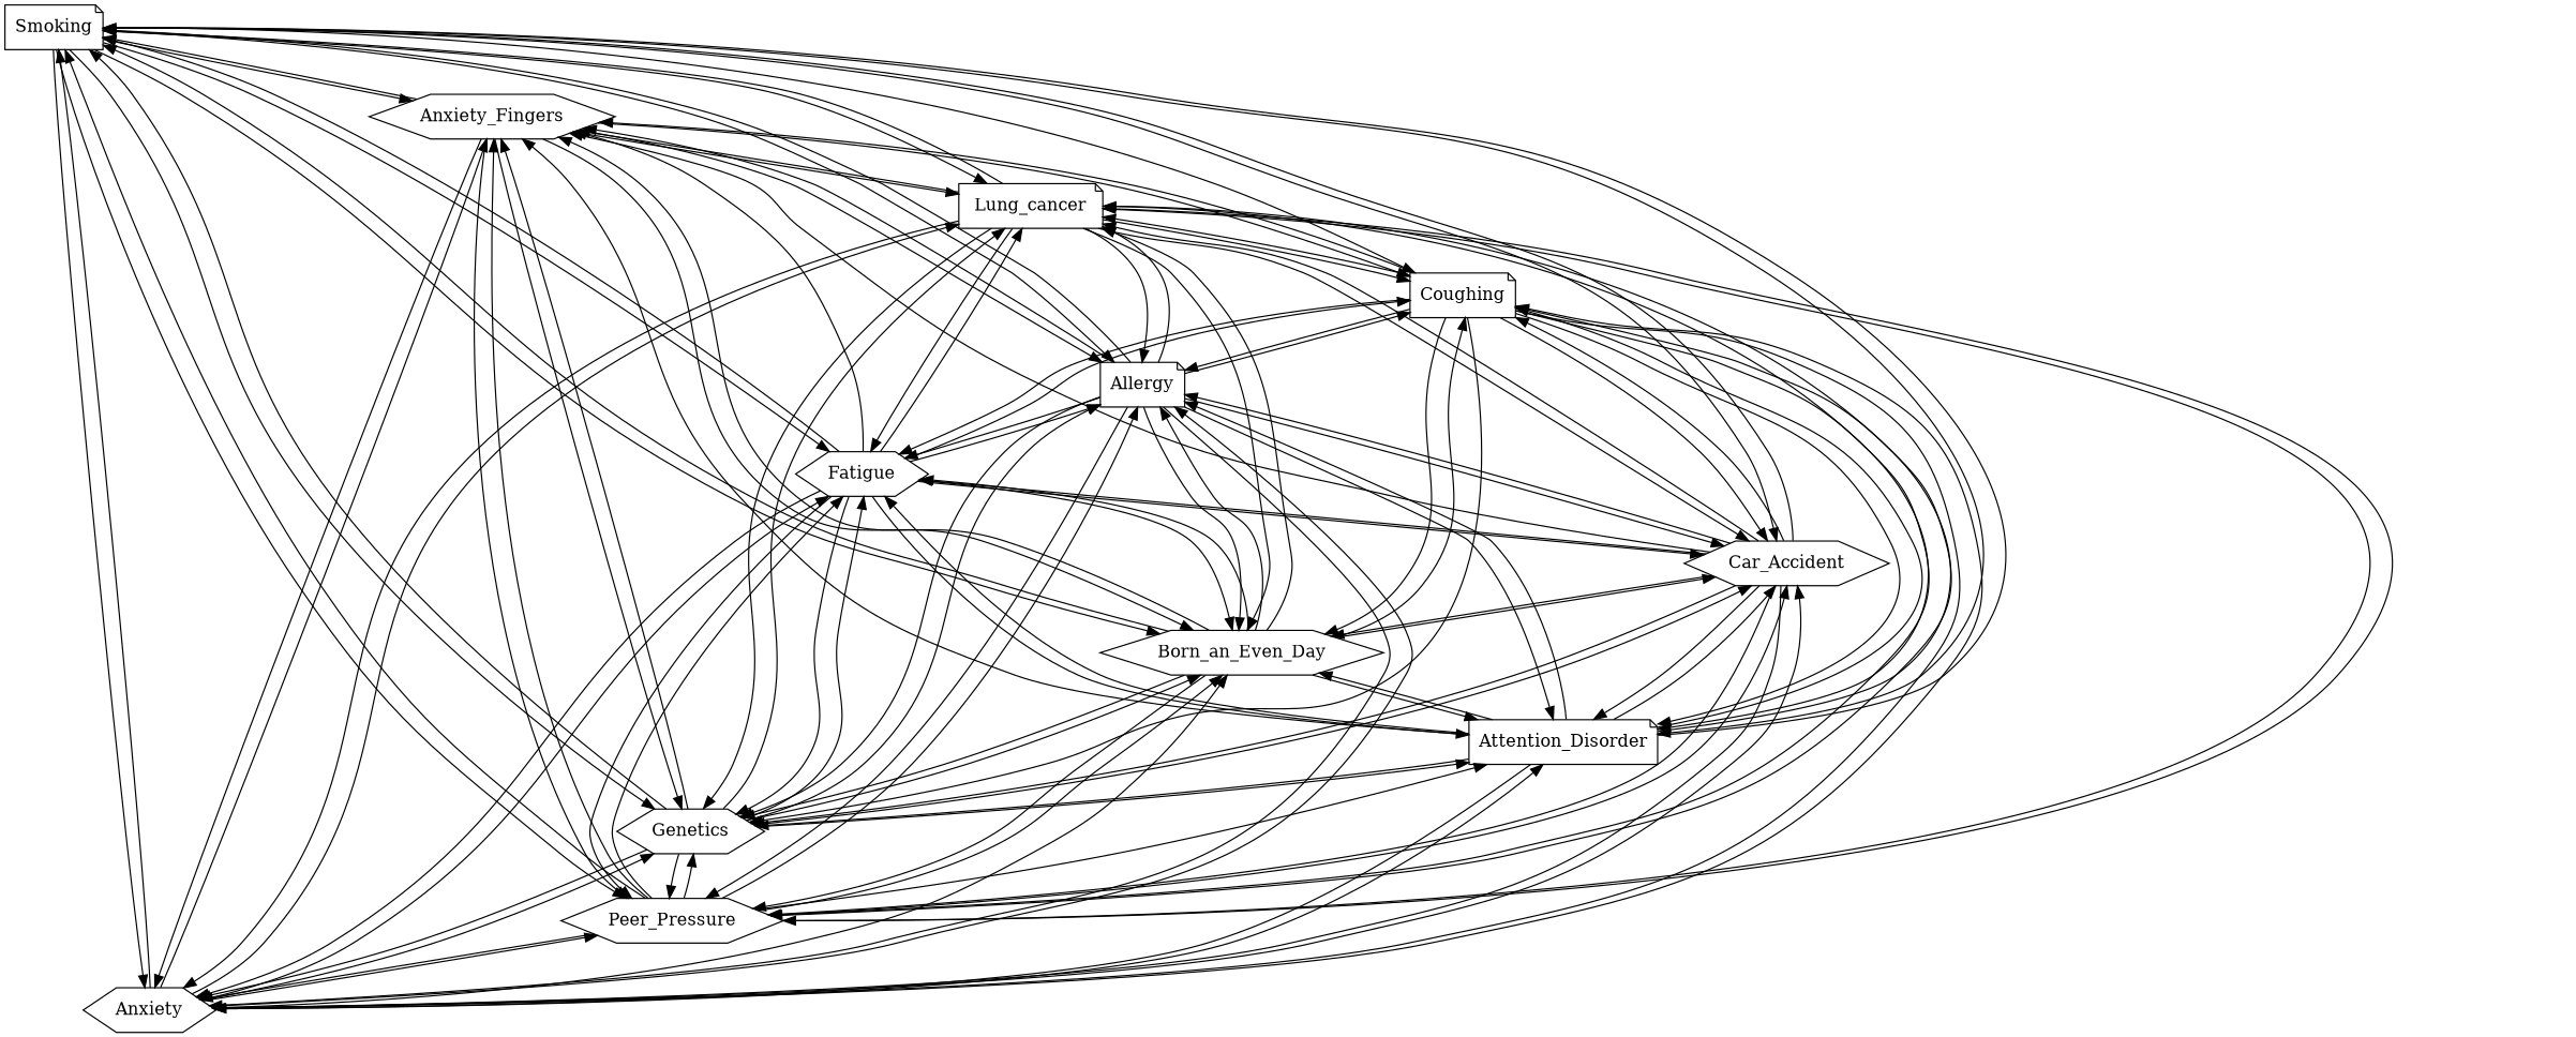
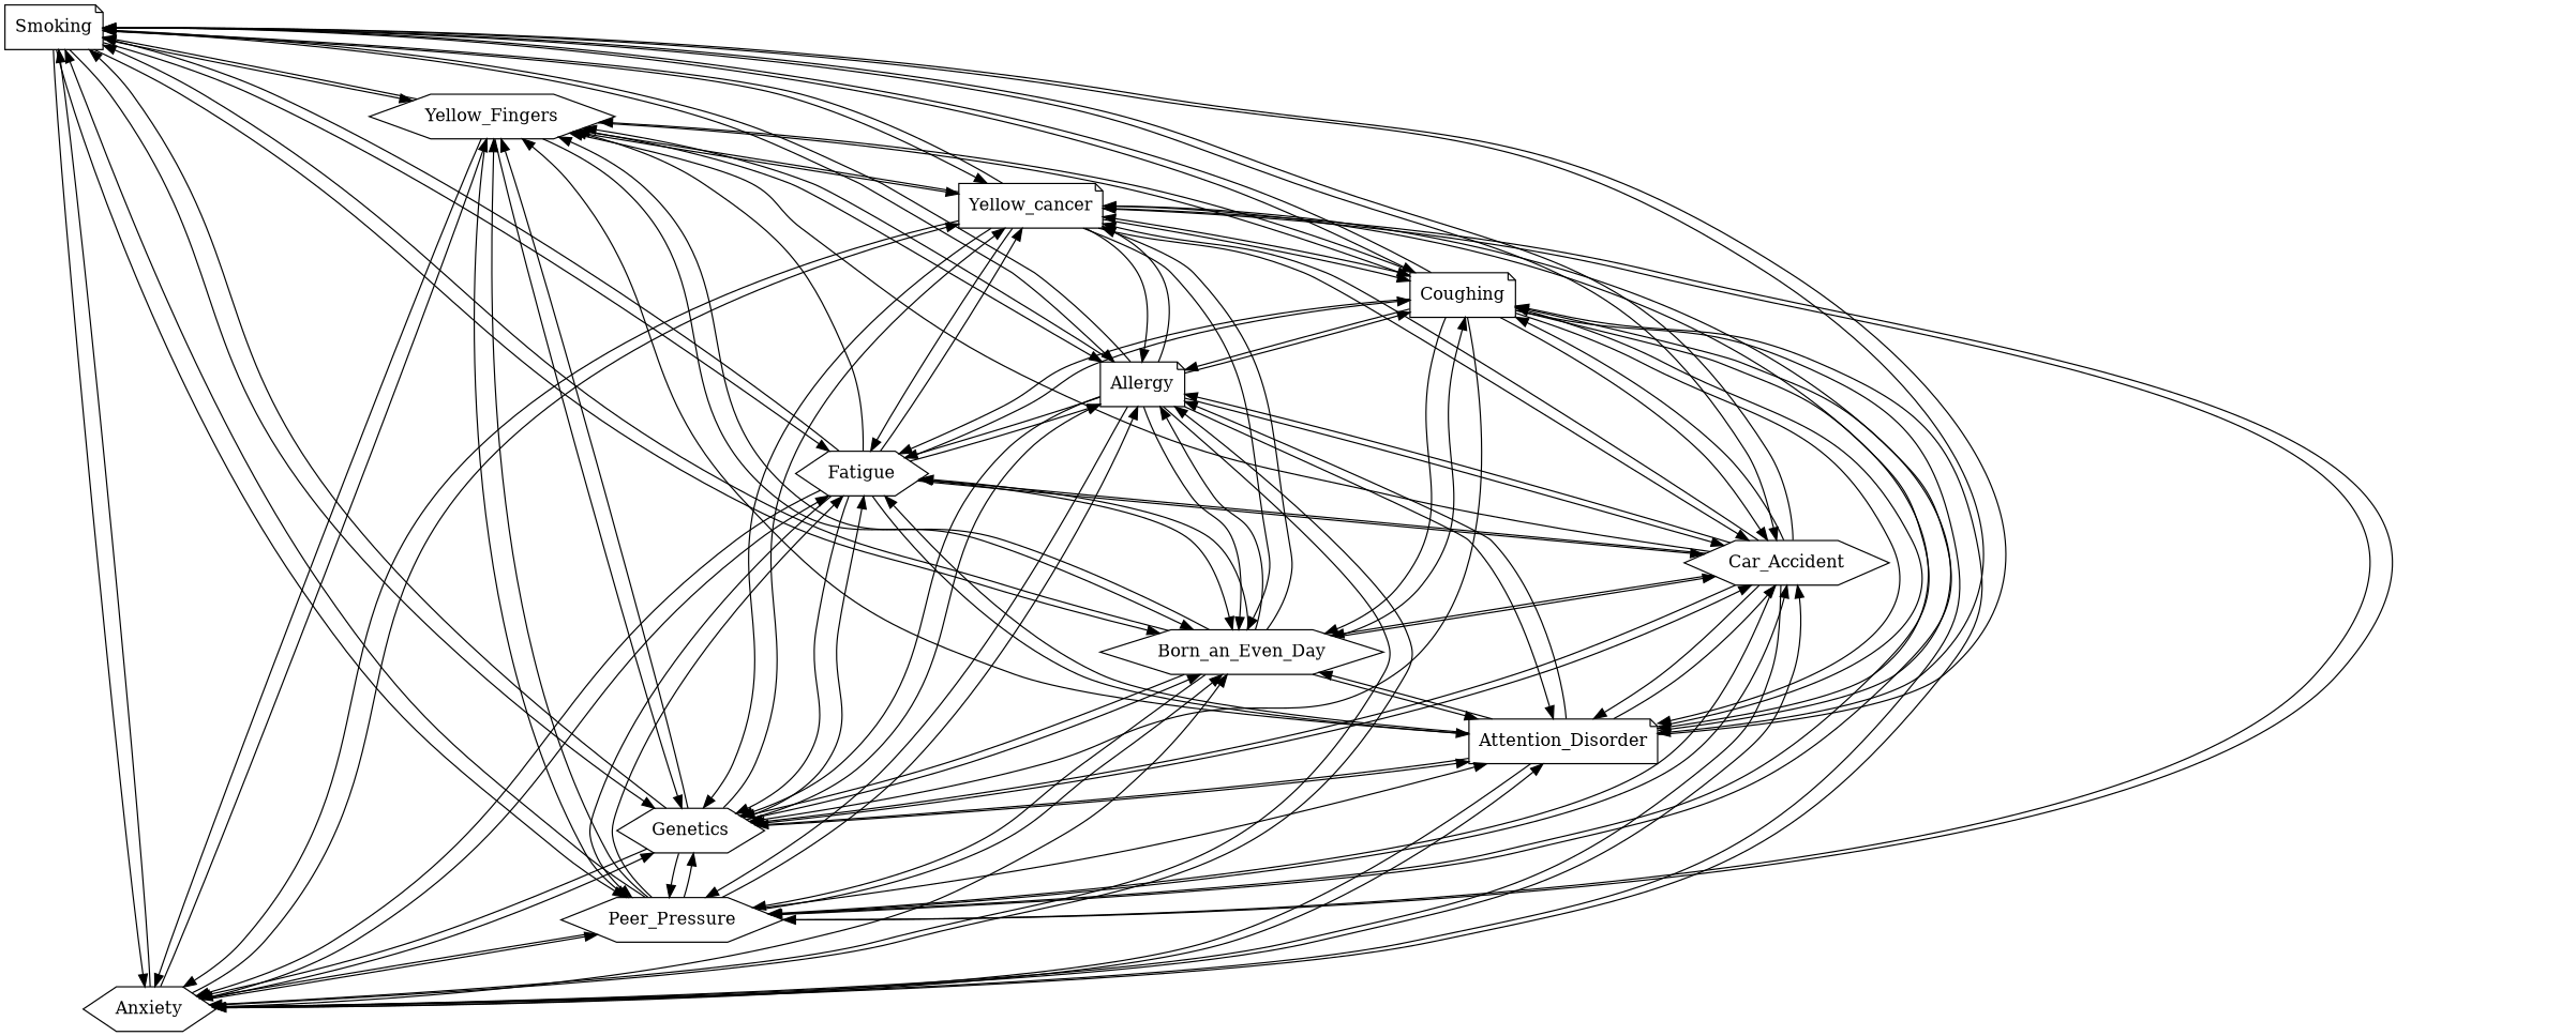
  strict digraph {
    node [shape=hexagon]
    Smoking [shape=note]
-   Yellow_Fingers [label=Anxiety_Fingers]
+   Yellow_Fingers
    Anxiety
    Peer_Pressure
    Genetics
    Attention_Disorder [shape=note]
    Born_an_Even_Day
    Car_Accident
    Fatigue
    Allergy [shape=note]
    Coughing [shape=note]
-   Lung_cancer [shape=note]
+   Lung_cancer [shape=note label=Yellow_cancer]
    Smoking -> Yellow_Fingers [weight=0.42629531025886536]
    Smoking -> Anxiety [weight=0.21372656524181366]
    Smoking -> Peer_Pressure [weight=0.10887685418128967]
    Smoking -> Genetics [weight=0.023032819852232933]
    Smoking -> Attention_Disorder [weight=0.06708014011383057]
    Smoking -> Born_an_Even_Day [weight=0.01031744945794344]
    Smoking -> Car_Accident [weight=0.05312858149409294]
    Smoking -> Fatigue [weight=0.02946234680712223]
    Smoking -> Allergy [weight=0.048077117651700974]
    Smoking -> Coughing [weight=0.16462217271327972]
    Smoking -> Lung_cancer [weight=0.4390445649623871]
    Yellow_Fingers -> Smoking [weight=0.4220815896987915]
    Yellow_Fingers -> Anxiety [weight=0.07013244181871414]
    Yellow_Fingers -> Peer_Pressure [weight=0.025251150131225586]
    Yellow_Fingers -> Genetics [weight=0.04083535447716713]
    Yellow_Fingers -> Born_an_Even_Day [weight=0.011371281929314137]
    Yellow_Fingers -> Allergy [weight=0.03220627084374428]
    Yellow_Fingers -> Coughing [weight=0.02878626249730587]
    Yellow_Fingers -> Lung_cancer [weight=0.12851117551326752]
    Anxiety -> Smoking [weight=0.27312251925468445]
    Anxiety -> Yellow_Fingers [weight=0.041112832725048065]
    Anxiety -> Peer_Pressure [weight=0.026558278128504753]
    Anxiety -> Genetics [weight=0.0495496541261673]
    Anxiety -> Attention_Disorder [weight=0.13245224952697754]
    Anxiety -> Born_an_Even_Day [weight=0.010377793572843075]
    Anxiety -> Car_Accident [weight=0.01384569052606821]
    Anxiety -> Fatigue [weight=0.05920003727078438]
    Anxiety -> Allergy [weight=0.025804350152611732]
    Anxiety -> Coughing [weight=0.100774846971035]
    Anxiety -> Lung_cancer [weight=0.06117669865489006]
    Peer_Pressure -> Smoking [weight=0.1163974404335022]
    Peer_Pressure -> Yellow_Fingers [weight=0.03278297185897827]
    Peer_Pressure -> Anxiety [weight=0.034151408821344376]
    Peer_Pressure -> Genetics [weight=0.01436138991266489]
    Peer_Pressure -> Attention_Disorder [weight=0.034894030541181564]
    Peer_Pressure -> Born_an_Even_Day [weight=0.012290644459426403]
    Peer_Pressure -> Car_Accident [weight=0.01406970713287592]
    Peer_Pressure -> Fatigue [weight=0.04135856777429581]
    Peer_Pressure -> Allergy [weight=0.037277866154909134]
    Peer_Pressure -> Coughing [weight=0.1228346899151802]
    Peer_Pressure -> Lung_cancer [weight=0.05145714059472084]
    Genetics -> Smoking [weight=0.2255650758743286]
    Genetics -> Yellow_Fingers [weight=0.038577765226364136]
    Genetics -> Anxiety [weight=0.01579483412206173]
    Genetics -> Peer_Pressure [weight=0.025280555710196495]
    Genetics -> Attention_Disorder [weight=0.24305392801761627]
    Genetics -> Born_an_Even_Day [weight=0.012144883163273335]
    Genetics -> Car_Accident [weight=0.09302967041730881]
    Genetics -> Fatigue [weight=0.02796926535665989]
    Genetics -> Allergy [weight=0.13465240597724915]
    Genetics -> Lung_cancer [weight=0.45795872807502747]
    Attention_Disorder -> Smoking [weight=0.05499076843261719]
    Attention_Disorder -> Yellow_Fingers [weight=0.03545093908905983]
    Attention_Disorder -> Anxiety [weight=0.013417880050837994]
    Attention_Disorder -> Genetics [weight=0.2909432053565979]
    Attention_Disorder -> Born_an_Even_Day [weight=0.01133353915065527]
    Attention_Disorder -> Car_Accident [weight=0.2987496852874756]
    Attention_Disorder -> Fatigue [weight=0.14552707970142365]
    Attention_Disorder -> Allergy [weight=0.028783269226551056]
    Attention_Disorder -> Coughing [weight=0.013574446551501751]
    Attention_Disorder -> Lung_cancer [weight=0.09304579347372055]
    Born_an_Even_Day -> Smoking [weight=0.08685225248336792]
    Born_an_Even_Day -> Yellow_Fingers [weight=0.01684112288057804]
    Born_an_Even_Day -> Peer_Pressure [weight=0.013211661018431187]
    Born_an_Even_Day -> Genetics [weight=0.0650683045387268]
    Born_an_Even_Day -> Attention_Disorder [weight=0.021498078480362892]
    Born_an_Even_Day -> Car_Accident [weight=0.011988557875156403]
    Born_an_Even_Day -> Fatigue [weight=0.013875414617359638]
    Born_an_Even_Day -> Allergy [weight=0.10069846361875534]
    Born_an_Even_Day -> Coughing [weight=0.035105202347040176]
    Born_an_Even_Day -> Lung_cancer [weight=0.03895546868443489]
    Car_Accident -> Smoking [weight=0.06098201870918274]
    Car_Accident -> Yellow_Fingers [weight=0.015411852858960629]
    Car_Accident -> Anxiety [weight=0.025880886241793633]
    Car_Accident -> Peer_Pressure [weight=0.03358965367078781]
    Car_Accident -> Genetics [weight=0.11733076721429825]
    Car_Accident -> Attention_Disorder [weight=0.3200085461139679]
    Car_Accident -> Born_an_Even_Day [weight=0.01244322955608368]
    Car_Accident -> Fatigue [weight=0.3543309271335602]
    Car_Accident -> Allergy [weight=0.07699532061815262]
    Car_Accident -> Coughing [weight=0.1580476462841034]
    Car_Accident -> Lung_cancer [weight=0.026370765641331673]
    Fatigue -> Smoking [weight=0.06290430575609207]
    Fatigue -> Yellow_Fingers [weight=0.03673875331878662]
    Fatigue -> Anxiety [weight=0.01816786266863346]
    Fatigue -> Peer_Pressure [weight=0.037702713161706924]
    Fatigue -> Genetics [weight=0.0887705609202385]
    Fatigue -> Attention_Disorder [weight=0.08262470364570618]
    Fatigue -> Born_an_Even_Day [weight=0.011329836212098598]
    Fatigue -> Car_Accident [weight=0.34094536304473877]
    Fatigue -> Allergy [weight=0.01766844093799591]
    Fatigue -> Coughing [weight=0.35705462098121643]
    Fatigue -> Lung_cancer [weight=0.19689129292964935]
    Allergy -> Smoking [weight=0.07213840633630753]
    Allergy -> Yellow_Fingers [weight=0.028892606496810913]
    Allergy -> Anxiety [weight=0.016277151182293892]
    Allergy -> Peer_Pressure [weight=0.019901098683476448]
    Allergy -> Genetics [weight=0.01823410578072071]
    Allergy -> Attention_Disorder [weight=0.0157476756721735]
    Allergy -> Born_an_Even_Day [weight=0.010964855551719666]
    Allergy -> Car_Accident [weight=0.013227459043264389]
    Allergy -> Fatigue [weight=0.02947262115776539]
    Allergy -> Coughing [weight=0.49711617827415466]
    Allergy -> Lung_cancer [weight=0.18462811410427094]
+   Coughing -> Smoking [weight=0.053495895117521286]
    Coughing -> Yellow_Fingers [weight=0.02425728738307953]
    Coughing -> Anxiety [weight=0.022814204916357994]
    Coughing -> Peer_Pressure [weight=0.017743824049830437]
    Coughing -> Genetics [weight=0.0484829880297184]
    Coughing -> Attention_Disorder [weight=0.13482026755809784]
    Coughing -> Born_an_Even_Day [weight=0.0120799345895648]
    Coughing -> Car_Accident [weight=0.02468477189540863]
    Coughing -> Fatigue [weight=0.4115854799747467]
    Coughing -> Allergy [weight=0.5088613629341125]
    Coughing -> Lung_cancer [weight=0.5117586255073547]
    Lung_cancer -> Smoking [weight=0.22303815186023712]
    Lung_cancer -> Yellow_Fingers [weight=0.015828318893909454]
    Lung_cancer -> Anxiety [weight=0.04769371449947357]
    Lung_cancer -> Peer_Pressure [weight=0.032105572521686554]
    Lung_cancer -> Genetics [weight=0.4026263654232025]
    Lung_cancer -> Attention_Disorder [weight=0.04101702943444252]
    Lung_cancer -> Born_an_Even_Day [weight=0.010267134755849838]
    Lung_cancer -> Car_Accident [weight=0.015288959257304668]
    Lung_cancer -> Fatigue [weight=0.07361830770969391]
    Lung_cancer -> Allergy [weight=0.26149940490722656]
    Lung_cancer -> Coughing [weight=0.2717526853084564]
  }
